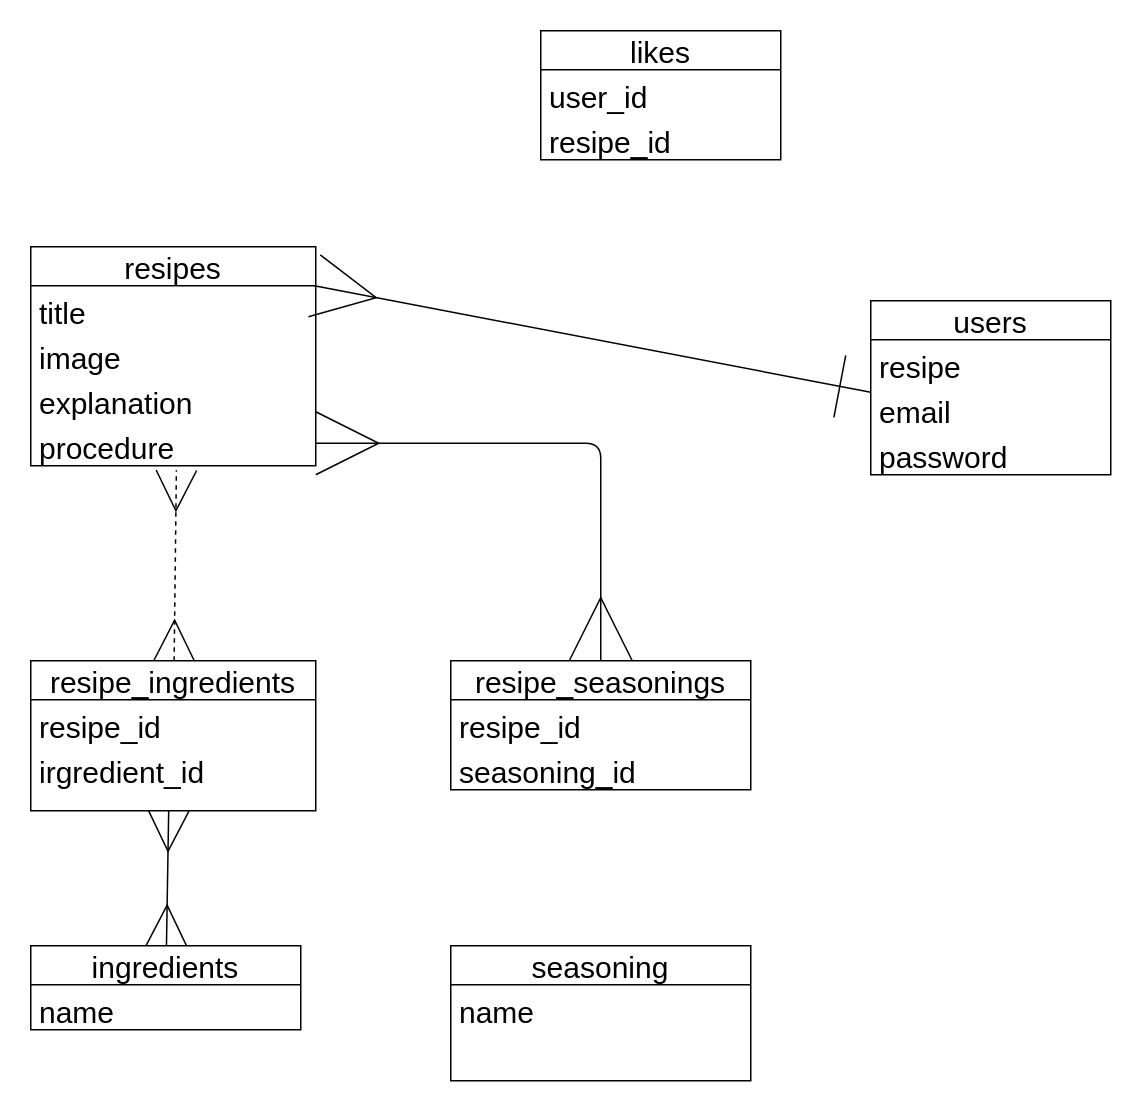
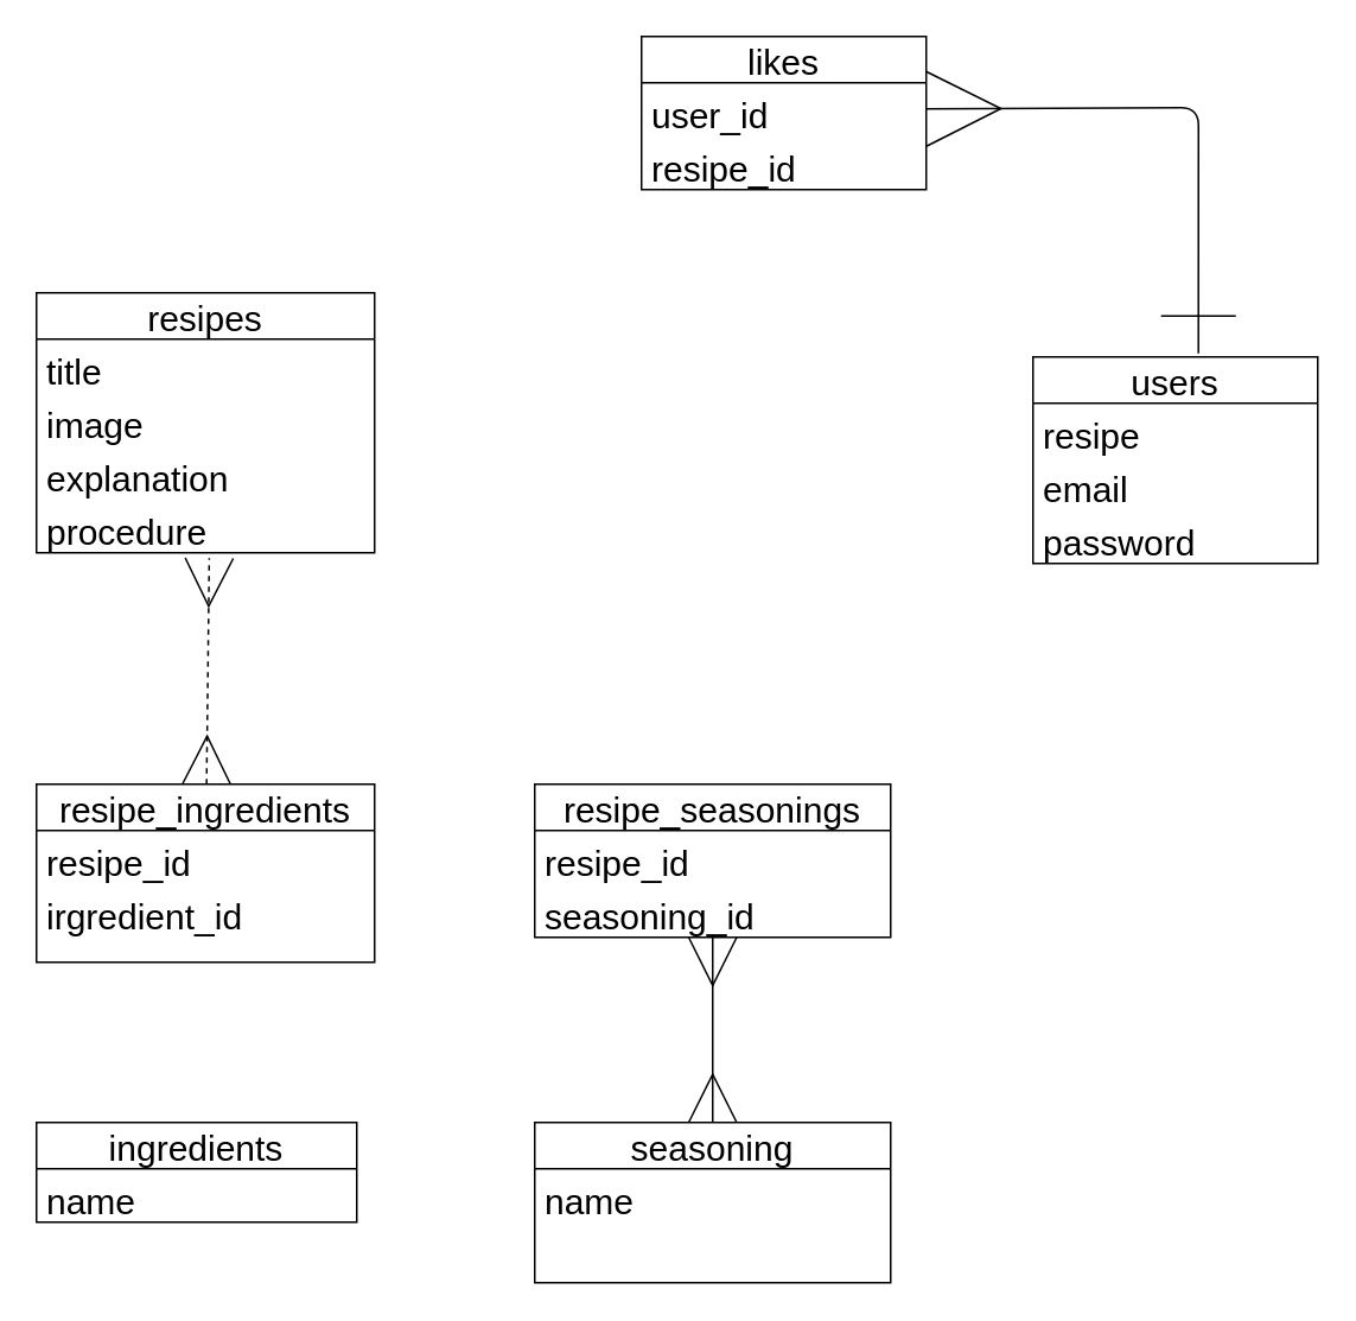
  <mxCell id="0" />
  <mxCell id="1" parent="0" />
  <mxCell id="2" value="resipes" style="swimlane;fontStyle=0;childLayout=stackLayout;horizontal=1;startSize=26;horizontalStack=0;resizeParent=1;resizeParentMax=0;resizeLast=0;collapsible=1;marginBottom=0;align=center;fontSize=20;" vertex="1" parent="1"><mxGeometry x="20" y="164" width="190" height="146" as="geometry" /></mxCell>
  <mxCell id="3" value="title" style="text;strokeColor=none;fillColor=none;spacingLeft=4;spacingRight=4;overflow=hidden;rotatable=0;points=[[0,0.5],[1,0.5]];portConstraint=eastwest;fontSize=20;" vertex="1" parent="2"><mxGeometry y="26" width="190" height="30" as="geometry" /></mxCell>
  <mxCell id="4" value="image" style="text;strokeColor=none;fillColor=none;spacingLeft=4;spacingRight=4;overflow=hidden;rotatable=0;points=[[0,0.5],[1,0.5]];portConstraint=eastwest;fontSize=20;" vertex="1" parent="2"><mxGeometry y="56" width="190" height="30" as="geometry" /></mxCell>
  <mxCell id="5" value="explanation" style="text;strokeColor=none;fillColor=none;spacingLeft=4;spacingRight=4;overflow=hidden;rotatable=0;points=[[0,0.5],[1,0.5]];portConstraint=eastwest;fontSize=20;" vertex="1" parent="2"><mxGeometry y="86" width="190" height="30" as="geometry" /></mxCell>
  <mxCell id="6" value="procedure" style="text;strokeColor=none;fillColor=none;spacingLeft=4;spacingRight=4;overflow=hidden;rotatable=0;points=[[0,0.5],[1,0.5]];portConstraint=eastwest;fontSize=20;" vertex="1" parent="2"><mxGeometry y="116" width="190" height="30" as="geometry" /></mxCell>
  <mxCell id="7" value="users" style="swimlane;fontStyle=0;childLayout=stackLayout;horizontal=1;startSize=26;horizontalStack=0;resizeParent=1;resizeParentMax=0;resizeLast=0;collapsible=1;marginBottom=0;align=center;fontSize=20;" vertex="1" parent="1"><mxGeometry x="580" y="200" width="160" height="116" as="geometry" /></mxCell>
  <mxCell id="8" value="resipe" style="text;strokeColor=none;fillColor=none;spacingLeft=4;spacingRight=4;overflow=hidden;rotatable=0;points=[[0,0.5],[1,0.5]];portConstraint=eastwest;fontSize=20;" vertex="1" parent="7"><mxGeometry y="26" width="160" height="30" as="geometry" /></mxCell>
  <mxCell id="9" value="email" style="text;strokeColor=none;fillColor=none;spacingLeft=4;spacingRight=4;overflow=hidden;rotatable=0;points=[[0,0.5],[1,0.5]];portConstraint=eastwest;fontSize=20;" vertex="1" parent="7"><mxGeometry y="56" width="160" height="30" as="geometry" /></mxCell>
  <mxCell id="10" value="password" style="text;strokeColor=none;fillColor=none;spacingLeft=4;spacingRight=4;overflow=hidden;rotatable=0;points=[[0,0.5],[1,0.5]];portConstraint=eastwest;fontSize=20;" vertex="1" parent="7"><mxGeometry y="86" width="160" height="30" as="geometry" /></mxCell>
- <mxCell id="11" style="edgeStyle=none;html=1;entryX=0.484;entryY=1;entryDx=0;entryDy=0;entryPerimeter=0;fontSize=20;startArrow=ERmany;startFill=0;endArrow=ERmany;endFill=0;startSize=25;endSize=25;targetPerimeterSpacing=0;" edge="1" parent="1" source="12" target="26"><mxGeometry relative="1" as="geometry" /></mxCell>
  <mxCell id="12" value="ingredients" style="swimlane;fontStyle=0;childLayout=stackLayout;horizontal=1;startSize=26;horizontalStack=0;resizeParent=1;resizeParentMax=0;resizeLast=0;collapsible=1;marginBottom=0;align=center;fontSize=20;" vertex="1" parent="1"><mxGeometry x="20" y="630" width="180" height="56" as="geometry" /></mxCell>
  <mxCell id="13" value="name" style="text;strokeColor=none;fillColor=none;spacingLeft=4;spacingRight=4;overflow=hidden;rotatable=0;points=[[0,0.5],[1,0.5]];portConstraint=eastwest;fontSize=20;" vertex="1" parent="12"><mxGeometry y="26" width="180" height="30" as="geometry" /></mxCell>
  <mxCell id="14" value="seasoning" style="swimlane;fontStyle=0;childLayout=stackLayout;horizontal=1;startSize=26;horizontalStack=0;resizeParent=1;resizeParentMax=0;resizeLast=0;collapsible=1;marginBottom=0;align=center;fontSize=20;" vertex="1" parent="1"><mxGeometry x="300" y="630" width="200" height="90" as="geometry" /></mxCell>
  <mxCell id="15" value="name" style="text;strokeColor=none;fillColor=none;spacingLeft=4;spacingRight=4;overflow=hidden;rotatable=0;points=[[0,0.5],[1,0.5]];portConstraint=eastwest;fontSize=20;" vertex="1" parent="14"><mxGeometry y="26" width="200" height="64" as="geometry" /></mxCell>
  <mxCell id="16" value="likes" style="swimlane;fontStyle=0;childLayout=stackLayout;horizontal=1;startSize=26;horizontalStack=0;resizeParent=1;resizeParentMax=0;resizeLast=0;collapsible=1;marginBottom=0;align=center;fontSize=20;" vertex="1" parent="1"><mxGeometry x="360" y="20" width="160" height="86" as="geometry" /></mxCell>
  <mxCell id="17" value="user_id" style="text;strokeColor=none;fillColor=none;spacingLeft=4;spacingRight=4;overflow=hidden;rotatable=0;points=[[0,0.5],[1,0.5]];portConstraint=eastwest;fontSize=20;" vertex="1" parent="16"><mxGeometry y="26" width="160" height="30" as="geometry" /></mxCell>
  <mxCell id="18" value="resipe_id" style="text;strokeColor=none;fillColor=none;spacingLeft=4;spacingRight=4;overflow=hidden;rotatable=0;points=[[0,0.5],[1,0.5]];portConstraint=eastwest;fontSize=20;" vertex="1" parent="16"><mxGeometry y="56" width="160" height="30" as="geometry" /></mxCell>
+ <mxCell id="19" style="edgeStyle=none;html=1;entryX=0.5;entryY=0;entryDx=0;entryDy=0;fontSize=20;startArrow=ERmany;startFill=0;endArrow=ERmany;endFill=0;startSize=25;endSize=25;targetPerimeterSpacing=0;" edge="1" parent="1" source="20" target="14"><mxGeometry relative="1" as="geometry" /></mxCell>
  <mxCell id="20" value="resipe_seasonings" style="swimlane;fontStyle=0;childLayout=stackLayout;horizontal=1;startSize=26;horizontalStack=0;resizeParent=1;resizeParentMax=0;resizeLast=0;collapsible=1;marginBottom=0;align=center;fontSize=20;" vertex="1" parent="1"><mxGeometry x="300" y="440" width="200" height="86" as="geometry" /></mxCell>
  <mxCell id="21" value="resipe_id" style="text;strokeColor=none;fillColor=none;spacingLeft=4;spacingRight=4;overflow=hidden;rotatable=0;points=[[0,0.5],[1,0.5]];portConstraint=eastwest;fontSize=20;" vertex="1" parent="20"><mxGeometry y="26" width="200" height="30" as="geometry" /></mxCell>
  <mxCell id="22" value="seasoning_id" style="text;strokeColor=none;fillColor=none;spacingLeft=4;spacingRight=4;overflow=hidden;rotatable=0;points=[[0,0.5],[1,0.5]];portConstraint=eastwest;fontSize=20;" vertex="1" parent="20"><mxGeometry y="56" width="200" height="30" as="geometry" /></mxCell>
  <mxCell id="23" style="edgeStyle=none;html=1;entryX=0.511;entryY=1.1;entryDx=0;entryDy=0;entryPerimeter=0;fontSize=20;startArrow=ERmany;startFill=0;endArrow=ERmany;endFill=0;startSize=25;endSize=25;targetPerimeterSpacing=0;dashed=1;" edge="1" parent="1" source="24" target="6"><mxGeometry relative="1" as="geometry"><mxPoint x="-84.05" y="410.99" as="targetPoint" /></mxGeometry></mxCell>
  <mxCell id="24" value="resipe_ingredients" style="swimlane;fontStyle=0;childLayout=stackLayout;horizontal=1;startSize=26;horizontalStack=0;resizeParent=1;resizeParentMax=0;resizeLast=0;collapsible=1;marginBottom=0;align=center;fontSize=20;" vertex="1" parent="1"><mxGeometry x="20" y="440" width="190" height="100" as="geometry" /></mxCell>
  <mxCell id="25" value="resipe_id" style="text;strokeColor=none;fillColor=none;spacingLeft=4;spacingRight=4;overflow=hidden;rotatable=0;points=[[0,0.5],[1,0.5]];portConstraint=eastwest;fontSize=20;" vertex="1" parent="24"><mxGeometry y="26" width="190" height="30" as="geometry" /></mxCell>
  <mxCell id="26" value="irgredient_id" style="text;strokeColor=none;fillColor=none;spacingLeft=4;spacingRight=4;overflow=hidden;rotatable=0;points=[[0,0.5],[1,0.5]];portConstraint=eastwest;fontSize=20;" vertex="1" parent="24"><mxGeometry y="56" width="190" height="44" as="geometry" /></mxCell>
- <mxCell id="27" style="edgeStyle=none;html=1;fontSize=20;entryX=0;entryY=0.167;entryDx=0;entryDy=0;entryPerimeter=0;endArrow=ERone;endFill=0;startArrow=ERmany;startFill=0;targetPerimeterSpacing=0;endSize=40;startSize=40;exitX=0.995;exitY=0;exitDx=0;exitDy=0;exitPerimeter=0;" edge="1" parent="1" source="3" target="9"><mxGeometry relative="1" as="geometry"><mxPoint x="570" y="265" as="targetPoint" /></mxGeometry></mxCell>
- <mxCell id="28" style="edgeStyle=none;html=1;fontSize=20;startArrow=ERmany;startFill=0;endArrow=ERmany;endFill=0;startSize=40;endSize=40;targetPerimeterSpacing=0;entryX=0.5;entryY=0;entryDx=0;entryDy=0;exitX=1;exitY=0.5;exitDx=0;exitDy=0;" edge="1" parent="1" source="6" target="20"><mxGeometry relative="1" as="geometry"><mxPoint x="400" y="430" as="targetPoint" /><Array as="points"><mxPoint x="400" y="295" /><mxPoint x="400" y="380" /><mxPoint x="400" y="330" /><mxPoint x="400" y="410" /></Array><mxPoint x="10" y="381.124" as="sourcePoint" /></mxGeometry></mxCell>
+ <mxCell id="29" style="edgeStyle=none;html=1;entryX=0.581;entryY=-0.017;entryDx=0;entryDy=0;entryPerimeter=0;fontSize=20;startArrow=ERmany;startFill=0;endArrow=ERone;endFill=0;startSize=40;endSize=40;targetPerimeterSpacing=0;" edge="1" parent="1" source="17" target="7"><mxGeometry relative="1" as="geometry"><Array as="points"><mxPoint x="673" y="60" /></Array></mxGeometry></mxCell>
